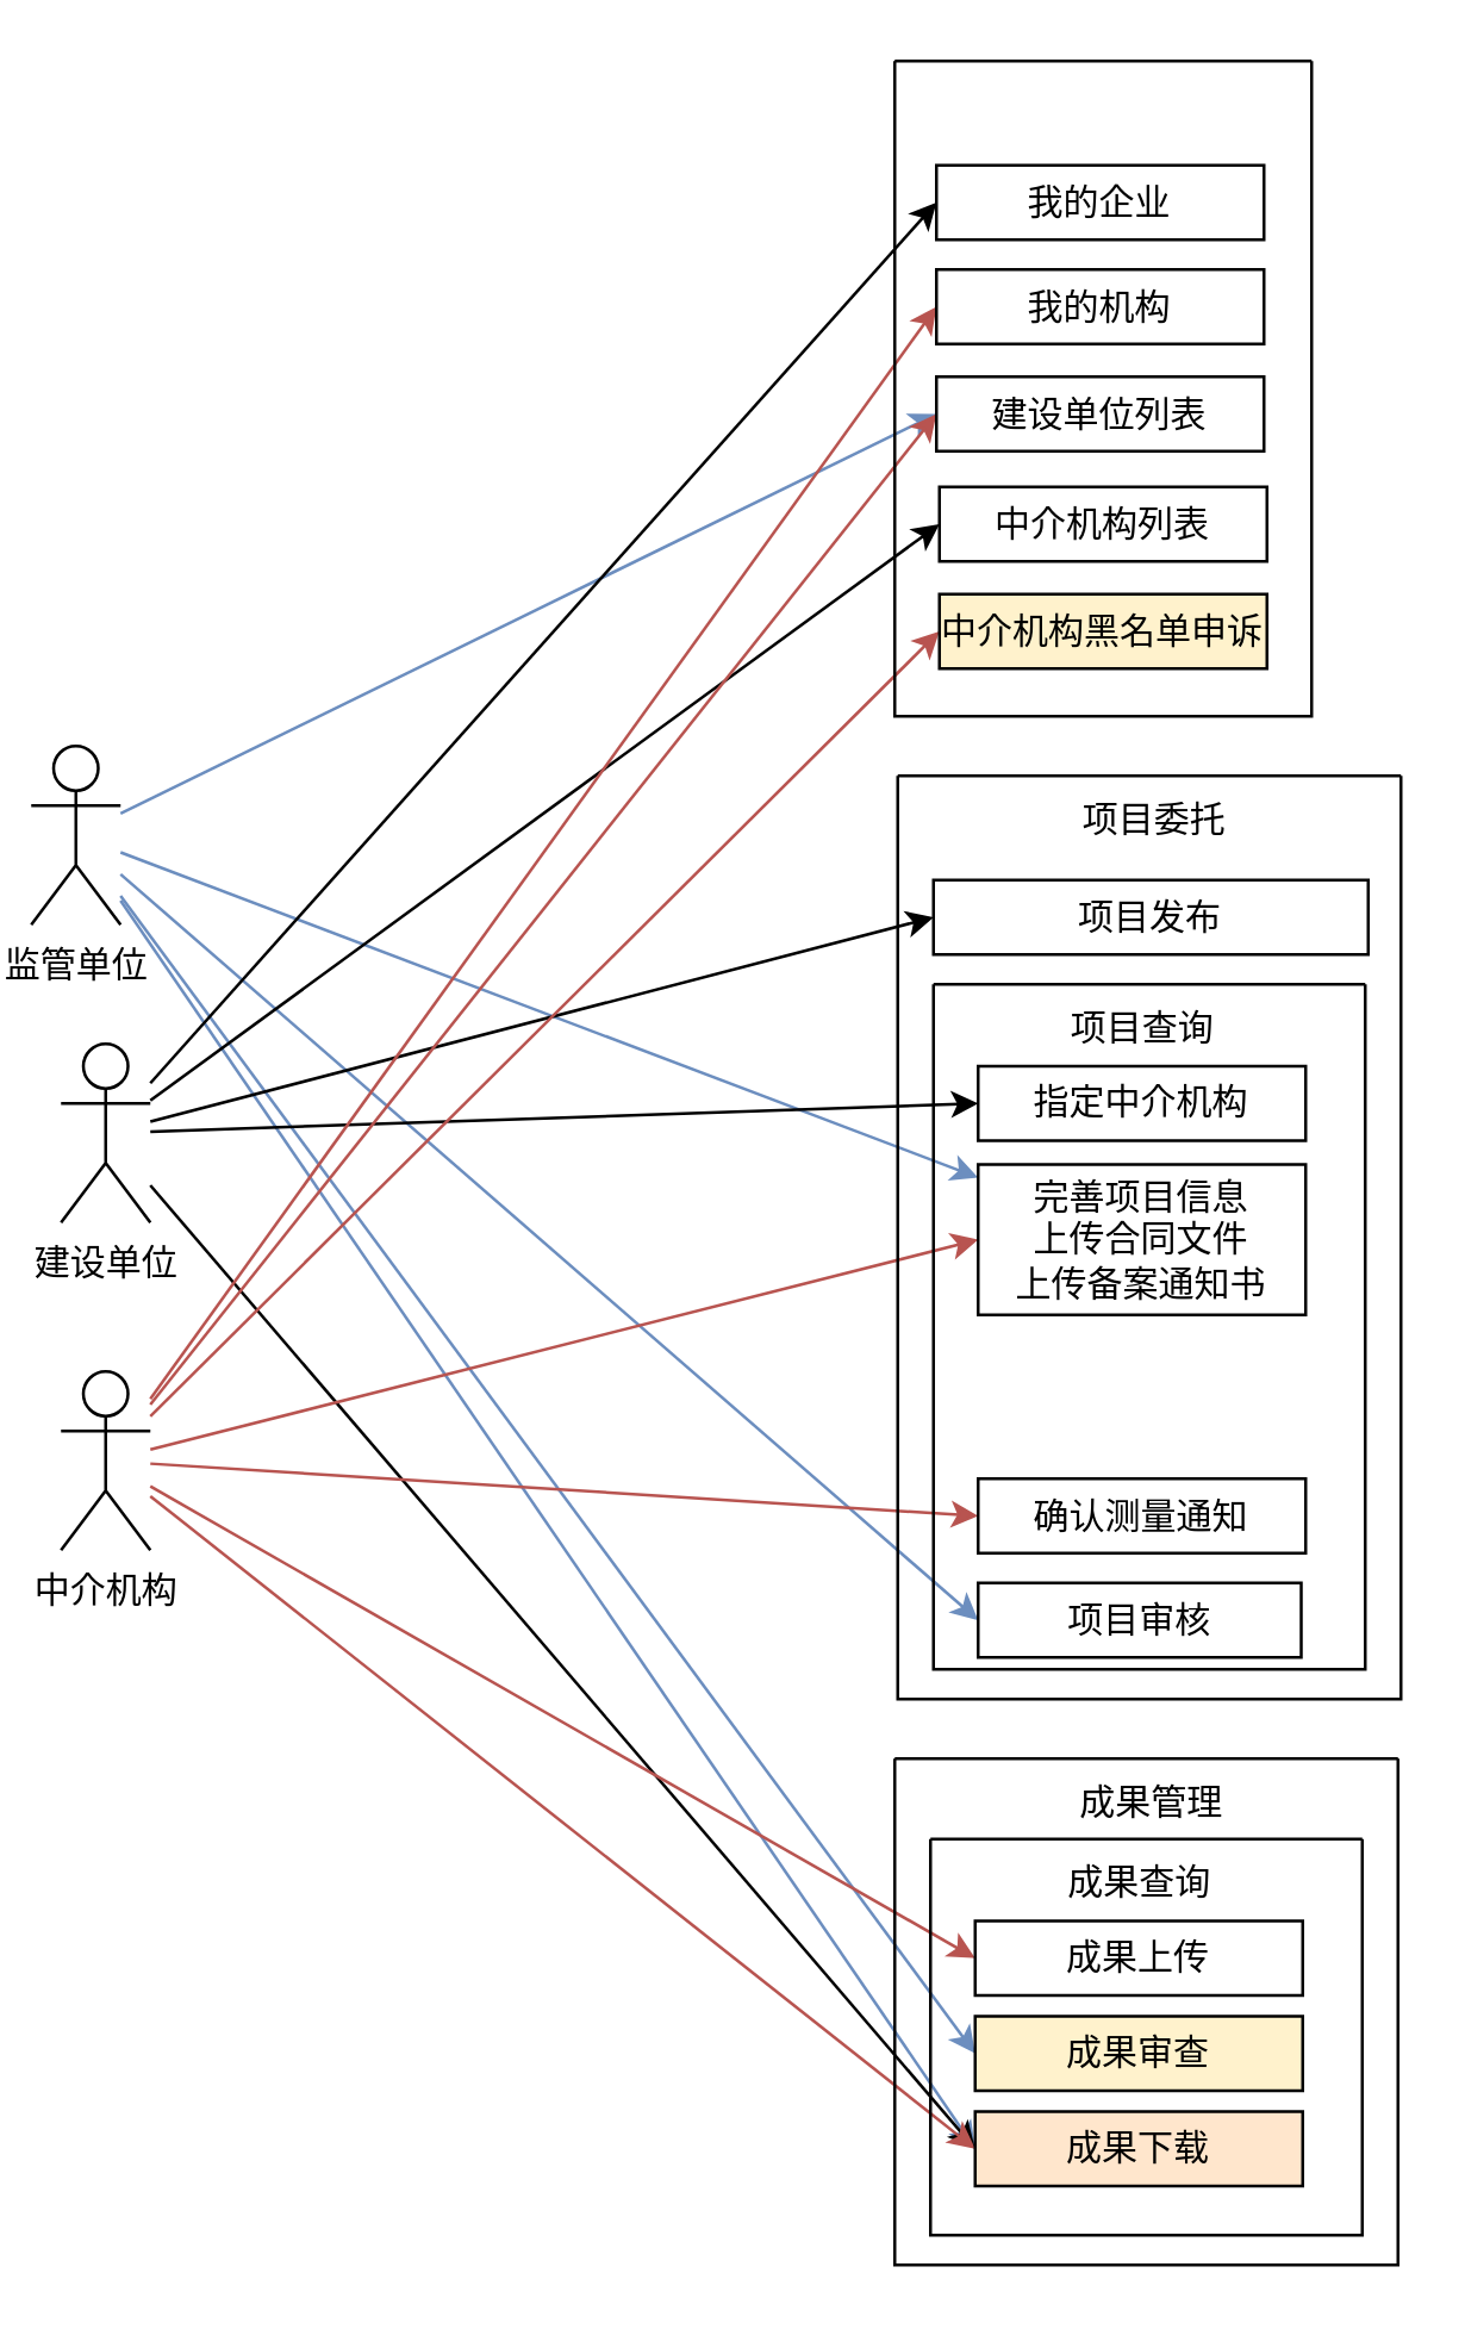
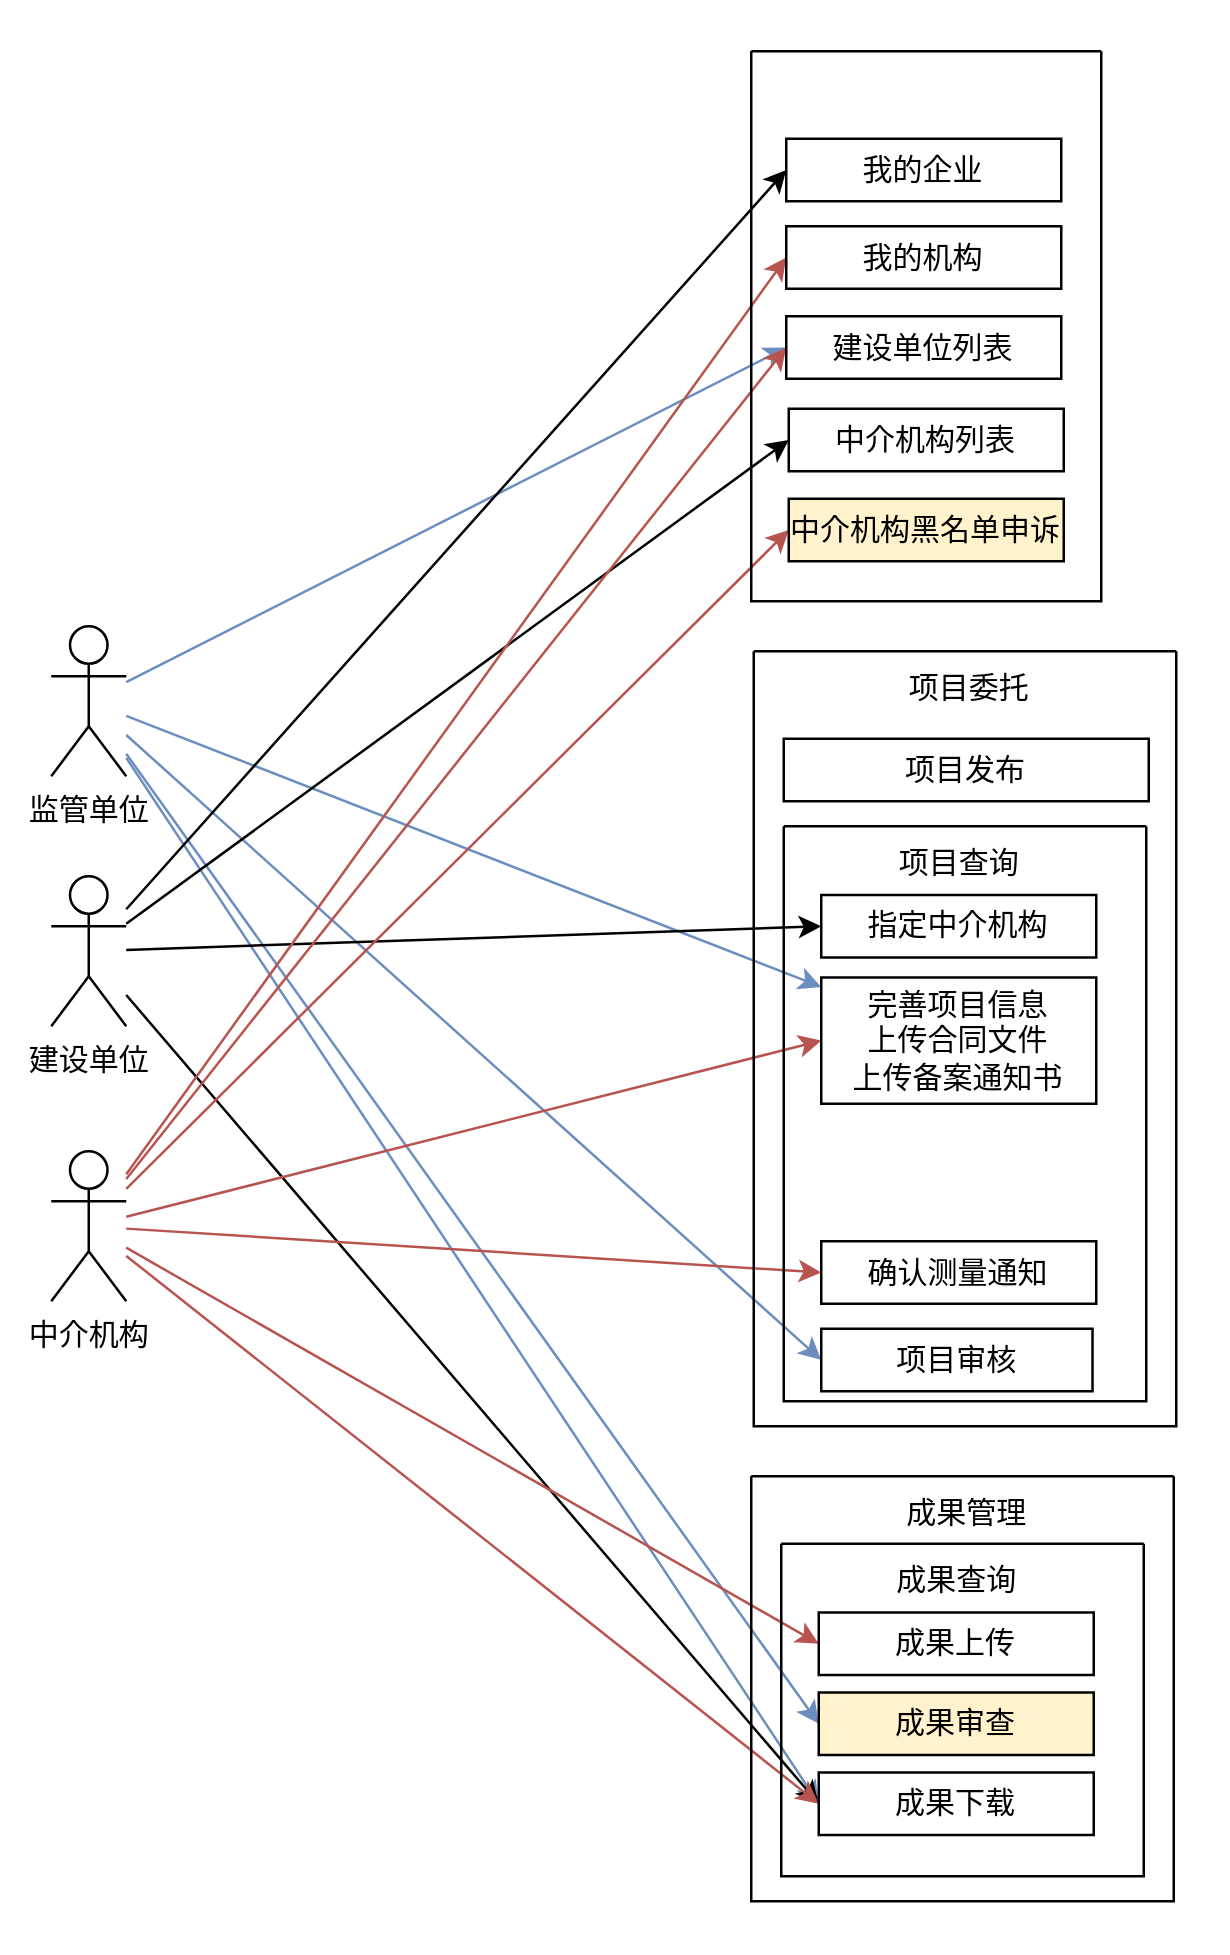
  <mxCell id="0" />
  <mxCell id="1" parent="0" />
  <mxCell id="2" style="rounded=0;orthogonalLoop=1;jettySize=auto;html=1;entryX=0;entryY=0.5;entryDx=0;entryDy=0;fillColor=#dae8fc;strokeColor=#6c8ebf;" parent="1" source="7" target="25" edge="1"><mxGeometry relative="1" as="geometry" /></mxCell>
  <mxCell id="3" style="edgeStyle=none;rounded=0;orthogonalLoop=1;jettySize=auto;html=1;fillColor=#dae8fc;strokeColor=#6c8ebf;" parent="1" source="7" target="34" edge="1"><mxGeometry relative="1" as="geometry" /></mxCell>
  <mxCell id="4" style="edgeStyle=none;rounded=0;orthogonalLoop=1;jettySize=auto;html=1;entryX=0;entryY=0.5;entryDx=0;entryDy=0;fillColor=#dae8fc;strokeColor=#6c8ebf;" parent="1" source="7" target="36" edge="1"><mxGeometry relative="1" as="geometry" /></mxCell>
  <mxCell id="5" style="edgeStyle=none;rounded=0;orthogonalLoop=1;jettySize=auto;html=1;entryX=0;entryY=0.5;entryDx=0;entryDy=0;fillColor=#dae8fc;strokeColor=#6c8ebf;" parent="1" source="7" target="42" edge="1"><mxGeometry relative="1" as="geometry" /></mxCell>
  <mxCell id="6" style="edgeStyle=none;rounded=0;orthogonalLoop=1;jettySize=auto;html=1;entryX=0;entryY=0.5;entryDx=0;entryDy=0;fillColor=#dae8fc;strokeColor=#6c8ebf;" parent="1" source="7" target="43" edge="1"><mxGeometry relative="1" as="geometry" /></mxCell>
- <mxCell id="7" value="监管单位" style="shape=umlActor;verticalLabelPosition=bottom;verticalAlign=top;html=1;outlineConnect=0;" parent="1" vertex="1"><mxGeometry x="10" y="250" width="30" height="60" as="geometry" /></mxCell>
+ <mxCell id="7" value="监管单位" style="shape=umlActor;verticalLabelPosition=bottom;verticalAlign=top;html=1;outlineConnect=0;" parent="1" vertex="1"><mxGeometry x="20" y="250" width="30" height="60" as="geometry" /></mxCell>
  <mxCell id="8" style="edgeStyle=none;rounded=0;orthogonalLoop=1;jettySize=auto;html=1;entryX=0;entryY=0.5;entryDx=0;entryDy=0;" parent="1" source="13" target="26" edge="1"><mxGeometry relative="1" as="geometry" /></mxCell>
  <mxCell id="9" style="edgeStyle=none;rounded=0;orthogonalLoop=1;jettySize=auto;html=1;entryX=0;entryY=0.5;entryDx=0;entryDy=0;" parent="1" source="13" target="23" edge="1"><mxGeometry relative="1" as="geometry" /></mxCell>
- <mxCell id="10" style="edgeStyle=none;rounded=0;orthogonalLoop=1;jettySize=auto;html=1;entryX=0;entryY=0.5;entryDx=0;entryDy=0;" parent="1" source="13" target="30" edge="1"><mxGeometry relative="1" as="geometry" /></mxCell>
  <mxCell id="11" style="edgeStyle=none;rounded=0;orthogonalLoop=1;jettySize=auto;html=1;entryX=0;entryY=0.5;entryDx=0;entryDy=0;" parent="1" source="13" target="33" edge="1"><mxGeometry relative="1" as="geometry" /></mxCell>
  <mxCell id="12" style="edgeStyle=none;rounded=0;orthogonalLoop=1;jettySize=auto;html=1;entryX=0;entryY=0.5;entryDx=0;entryDy=0;" parent="1" source="13" target="43" edge="1"><mxGeometry relative="1" as="geometry" /></mxCell>
  <mxCell id="13" value="建设单位" style="shape=umlActor;verticalLabelPosition=bottom;verticalAlign=top;html=1;outlineConnect=0;" parent="1" vertex="1"><mxGeometry x="20" y="350" width="30" height="60" as="geometry" /></mxCell>
  <mxCell id="14" style="edgeStyle=none;rounded=0;orthogonalLoop=1;jettySize=auto;html=1;entryX=0;entryY=0.5;entryDx=0;entryDy=0;fillColor=#f8cecc;strokeColor=#b85450;" parent="1" source="21" target="25" edge="1"><mxGeometry relative="1" as="geometry" /></mxCell>
  <mxCell id="15" style="edgeStyle=none;rounded=0;orthogonalLoop=1;jettySize=auto;html=1;entryX=0;entryY=0.5;entryDx=0;entryDy=0;fillColor=#f8cecc;strokeColor=#b85450;" parent="1" source="21" target="27" edge="1"><mxGeometry relative="1" as="geometry" /></mxCell>
  <mxCell id="16" style="edgeStyle=none;rounded=0;orthogonalLoop=1;jettySize=auto;html=1;entryX=0;entryY=0.5;entryDx=0;entryDy=0;fillColor=#f8cecc;strokeColor=#b85450;" parent="1" source="21" target="24" edge="1"><mxGeometry relative="1" as="geometry" /></mxCell>
  <mxCell id="17" style="edgeStyle=none;rounded=0;orthogonalLoop=1;jettySize=auto;html=1;entryX=0;entryY=0.5;entryDx=0;entryDy=0;fillColor=#f8cecc;strokeColor=#b85450;" parent="1" source="21" target="34" edge="1"><mxGeometry relative="1" as="geometry" /></mxCell>
  <mxCell id="18" style="edgeStyle=none;rounded=0;orthogonalLoop=1;jettySize=auto;html=1;entryX=0;entryY=0.5;entryDx=0;entryDy=0;fillColor=#f8cecc;strokeColor=#b85450;" parent="1" source="21" target="35" edge="1"><mxGeometry relative="1" as="geometry" /></mxCell>
  <mxCell id="19" style="edgeStyle=none;rounded=0;orthogonalLoop=1;jettySize=auto;html=1;entryX=0;entryY=0.5;entryDx=0;entryDy=0;fillColor=#f8cecc;strokeColor=#b85450;" parent="1" source="21" target="41" edge="1"><mxGeometry relative="1" as="geometry" /></mxCell>
  <mxCell id="20" style="edgeStyle=none;rounded=0;orthogonalLoop=1;jettySize=auto;html=1;entryX=0;entryY=0.5;entryDx=0;entryDy=0;fillColor=#f8cecc;strokeColor=#b85450;" parent="1" source="21" target="43" edge="1"><mxGeometry relative="1" as="geometry" /></mxCell>
  <mxCell id="21" value="中介机构" style="shape=umlActor;verticalLabelPosition=bottom;verticalAlign=top;html=1;outlineConnect=0;" parent="1" vertex="1"><mxGeometry x="20" y="460" width="30" height="60" as="geometry" /></mxCell>
  <mxCell id="22" value="" style="swimlane;startSize=0;" parent="1" vertex="1"><mxGeometry x="300" y="20" width="140" height="220" as="geometry" /></mxCell>
  <mxCell id="23" value="我的企业" style="whiteSpace=wrap;html=1;" parent="22" vertex="1"><mxGeometry x="14" y="35" width="110" height="25" as="geometry" /></mxCell>
  <mxCell id="24" value="我的机构" style="whiteSpace=wrap;html=1;" parent="22" vertex="1"><mxGeometry x="14" y="70" width="110" height="25" as="geometry" /></mxCell>
  <mxCell id="25" value="建设单位列表" style="whiteSpace=wrap;html=1;" parent="22" vertex="1"><mxGeometry x="14" y="106" width="110" height="25" as="geometry" /></mxCell>
  <mxCell id="26" value="中介机构列表" style="whiteSpace=wrap;html=1;" parent="22" vertex="1"><mxGeometry x="15" y="143" width="110" height="25" as="geometry" /></mxCell>
  <mxCell id="27" value="中介机构黑名单申诉" style="whiteSpace=wrap;html=1;fillColor=#fff2cc;" parent="22" vertex="1"><mxGeometry x="15" y="179" width="110" height="25" as="geometry" /></mxCell>
  <mxCell id="28" value="" style="swimlane;startSize=0;" parent="1" vertex="1"><mxGeometry x="301" y="260" width="169" height="310" as="geometry" /></mxCell>
  <mxCell id="29" value="项目委托" style="text;html=1;align=center;verticalAlign=middle;resizable=0;points=[];autosize=1;strokeColor=none;fillColor=none;" parent="28" vertex="1"><mxGeometry x="50.5" width="70" height="30" as="geometry" /></mxCell>
  <mxCell id="30" value="项目发布" style="whiteSpace=wrap;html=1;" parent="28" vertex="1"><mxGeometry x="12" y="35" width="146" height="25" as="geometry" /></mxCell>
  <mxCell id="31" value="" style="swimlane;startSize=0;" parent="28" vertex="1"><mxGeometry x="12" y="70" width="145" height="230" as="geometry" /></mxCell>
  <mxCell id="32" value="项目查询" style="text;html=1;align=center;verticalAlign=middle;resizable=0;points=[];autosize=1;strokeColor=none;fillColor=none;" parent="31" vertex="1"><mxGeometry x="35" width="70" height="30" as="geometry" /></mxCell>
  <mxCell id="33" value="指定中介机构" style="whiteSpace=wrap;html=1;" parent="31" vertex="1"><mxGeometry x="15" y="27.5" width="110" height="25" as="geometry" /></mxCell>
  <mxCell id="34" value="完善项目信息&lt;br&gt;上传合同文件&lt;br&gt;上传备案通知书" style="whiteSpace=wrap;html=1;" parent="31" vertex="1"><mxGeometry x="15" y="60.5" width="110" height="50.5" as="geometry" /></mxCell>
  <mxCell id="35" value="确认测量通知" style="whiteSpace=wrap;html=1;" parent="31" vertex="1"><mxGeometry x="15" y="166" width="110" height="25" as="geometry" /></mxCell>
  <mxCell id="36" value="项目审核" style="whiteSpace=wrap;html=1;" parent="31" vertex="1"><mxGeometry x="15" y="201" width="108.5" height="25" as="geometry" /></mxCell>
  <mxCell id="37" value="" style="swimlane;startSize=0;" parent="1" vertex="1"><mxGeometry x="300" y="590" width="169" height="170" as="geometry" /></mxCell>
  <mxCell id="38" value="成果管理" style="text;html=1;align=center;verticalAlign=middle;resizable=0;points=[];autosize=1;strokeColor=none;fillColor=none;" parent="37" vertex="1"><mxGeometry x="50.5" width="70" height="30" as="geometry" /></mxCell>
  <mxCell id="39" value="" style="swimlane;startSize=0;" parent="37" vertex="1"><mxGeometry x="12" y="27" width="145" height="133" as="geometry" /></mxCell>
  <mxCell id="40" value="成果查询" style="text;html=1;align=center;verticalAlign=middle;resizable=0;points=[];autosize=1;strokeColor=none;fillColor=none;" parent="39" vertex="1"><mxGeometry x="35" width="70" height="30" as="geometry" /></mxCell>
  <mxCell id="41" value="成果上传" style="whiteSpace=wrap;html=1;" parent="39" vertex="1"><mxGeometry x="15" y="27.5" width="110" height="25" as="geometry" /></mxCell>
  <mxCell id="42" value="成果审查" style="whiteSpace=wrap;html=1;fillColor=#fff2cc;" parent="39" vertex="1"><mxGeometry x="15" y="59.5" width="110" height="25" as="geometry" /></mxCell>
- <mxCell id="43" value="成果下载" style="whiteSpace=wrap;html=1;fillColor=#ffe6cc;" parent="39" vertex="1"><mxGeometry x="15" y="91.5" width="110" height="25" as="geometry" /></mxCell>
+ <mxCell id="43" value="成果下载" style="whiteSpace=wrap;html=1;" parent="39" vertex="1"><mxGeometry x="15" y="91.5" width="110" height="25" as="geometry" /></mxCell>
